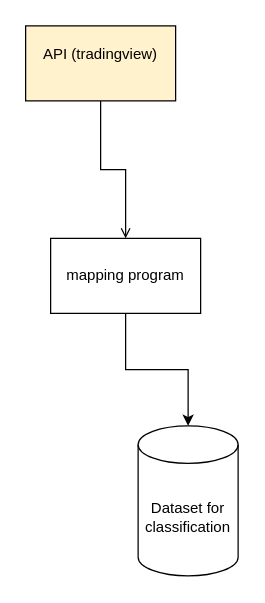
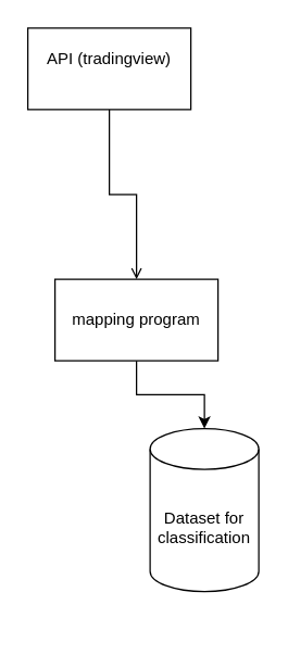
  <mxCell id="0" />
  <mxCell id="1" parent="0" />
  <mxCell id="2" value="" style="edgeStyle=orthogonalEdgeStyle;rounded=0;orthogonalLoop=1;jettySize=auto;html=1;endArrow=open;" edge="1" parent="1" source="3" target="5"><mxGeometry relative="1" as="geometry" /></mxCell>
- <mxCell id="3" value="API (tradingview)&lt;div&gt;&lt;br&gt;&lt;/div&gt;" style="rounded=0;whiteSpace=wrap;html=1;fillColor=#fff2cc;" vertex="1" parent="1"><mxGeometry x="20" y="20" width="120" height="60" as="geometry" /></mxCell>
+ <mxCell id="3" value="API (tradingview)&lt;div&gt;&lt;br&gt;&lt;/div&gt;" style="rounded=0;whiteSpace=wrap;html=1;" vertex="1" parent="1"><mxGeometry x="20" y="20" width="120" height="60" as="geometry" /></mxCell>
  <mxCell id="4" value="" style="edgeStyle=orthogonalEdgeStyle;rounded=0;orthogonalLoop=1;jettySize=auto;html=1;" edge="1" parent="1" source="5" target="6"><mxGeometry relative="1" as="geometry" /></mxCell>
- <mxCell id="5" value="mapping program" style="whiteSpace=wrap;html=1;rounded=0;" vertex="1" parent="1"><mxGeometry x="40" y="190" width="120" height="60" as="geometry" /></mxCell>
- <mxCell id="6" value="Dataset for classification" style="shape=cylinder3;whiteSpace=wrap;html=1;boundedLbl=1;backgroundOutline=1;size=15;" vertex="1" parent="1"><mxGeometry x="110" y="340" width="80" height="120" as="geometry" /></mxCell>
+ <mxCell id="5" value="mapping program" style="whiteSpace=wrap;html=1;rounded=0;" vertex="1" parent="1"><mxGeometry x="40" y="205" width="120" height="60" as="geometry" /></mxCell>
+ <mxCell id="6" value="Dataset for classification" style="shape=cylinder3;whiteSpace=wrap;html=1;boundedLbl=1;backgroundOutline=1;size=15;" vertex="1" parent="1"><mxGeometry x="110" y="315" width="80" height="120" as="geometry" /></mxCell>
  <mxCell id="7" style="edgeStyle=orthogonalEdgeStyle;rounded=0;orthogonalLoop=1;jettySize=auto;html=1;exitX=0.5;exitY=1;exitDx=0;exitDy=0;" edge="1" parent="1" source="5" target="5"><mxGeometry relative="1" as="geometry" /></mxCell>
